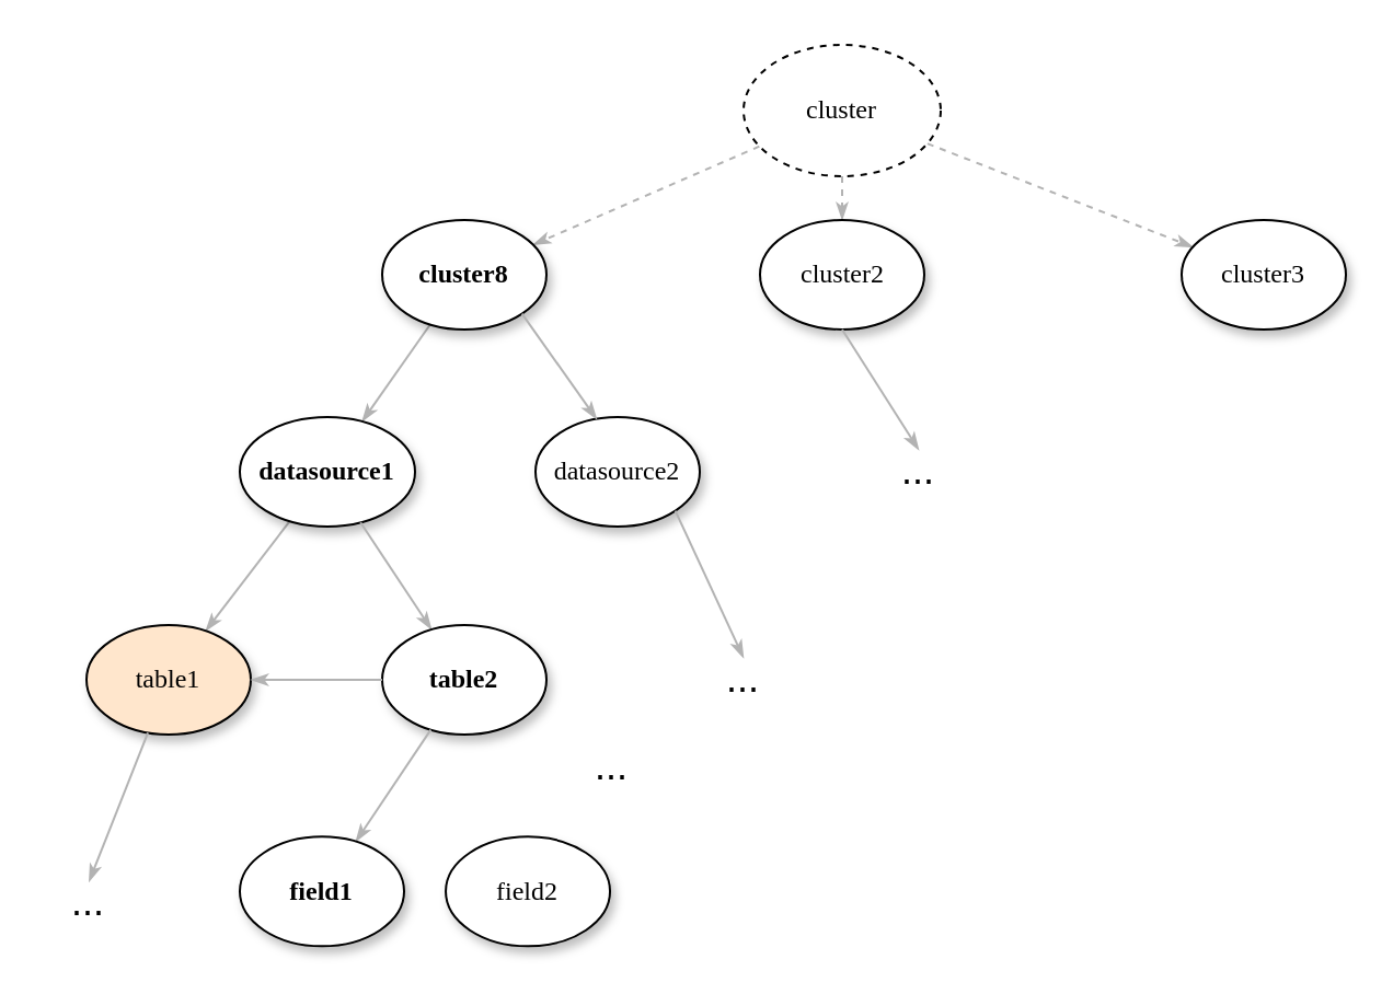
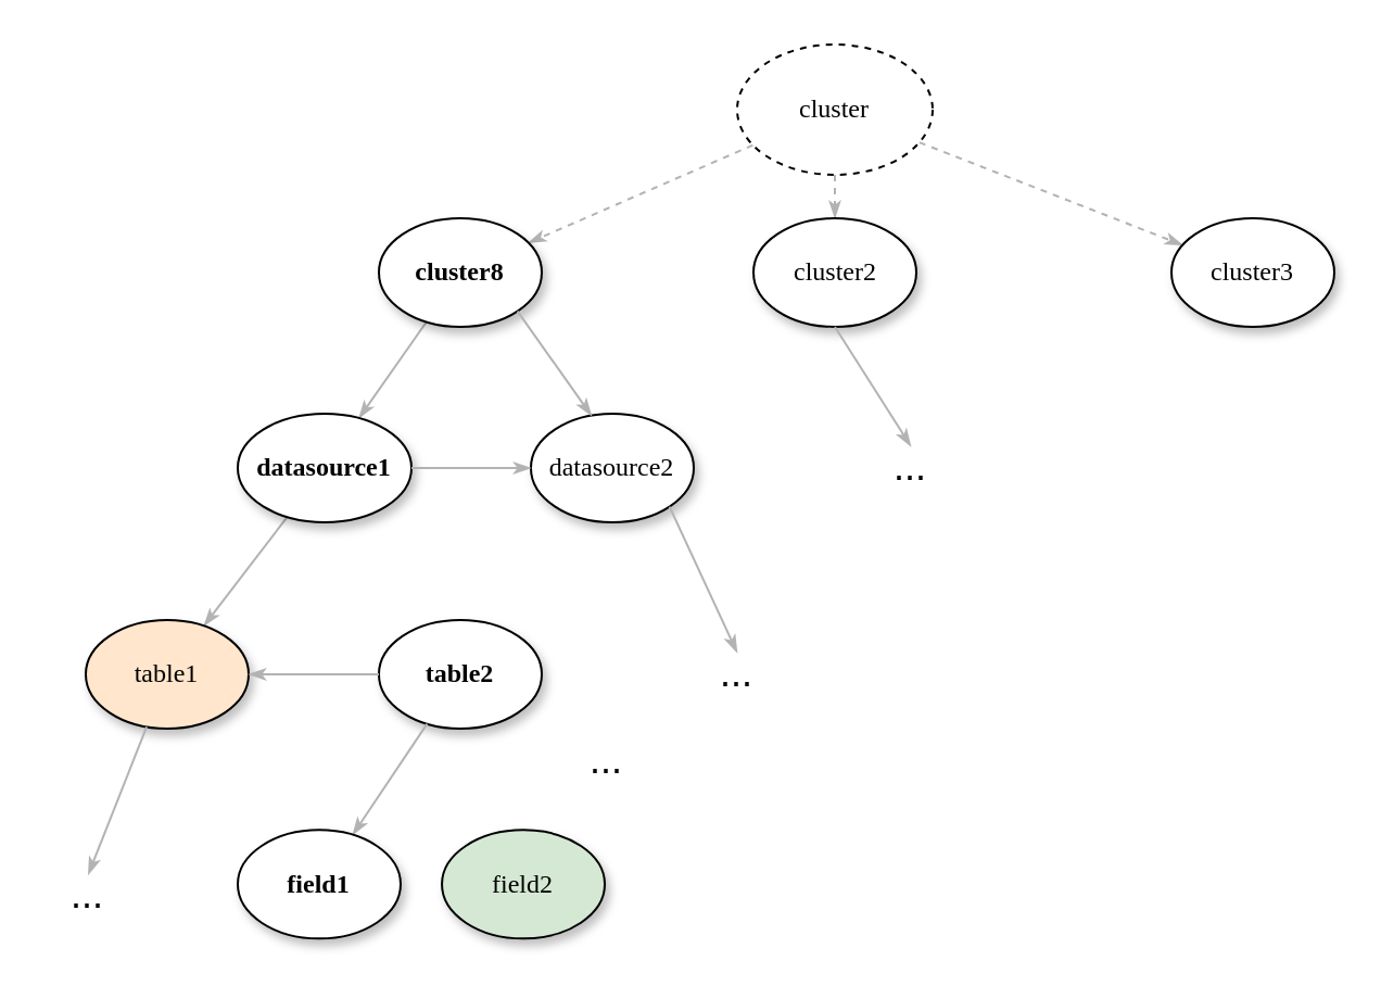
  <mxCell id="0" />
  <mxCell id="1" parent="0" />
  <mxCell id="2" style="edgeStyle=none;rounded=1;html=1;labelBackgroundColor=none;startArrow=none;startFill=0;startSize=5;endArrow=classicThin;endFill=1;endSize=5;jettySize=auto;orthogonalLoop=1;strokeColor=#B3B3B3;strokeWidth=1;fontFamily=Verdana;fontSize=12;dashed=1;" parent="1" source="5" target="6" edge="1"><mxGeometry relative="1" as="geometry" /></mxCell>
  <mxCell id="3" value="" style="edgeStyle=none;rounded=1;html=1;labelBackgroundColor=none;startArrow=none;startFill=0;startSize=5;endArrow=classicThin;endFill=1;endSize=5;jettySize=auto;orthogonalLoop=1;strokeColor=#B3B3B3;strokeWidth=1;fontFamily=Verdana;fontSize=12;dashed=1;" parent="1" source="5" target="9" edge="1"><mxGeometry relative="1" as="geometry" /></mxCell>
  <mxCell id="4" value="" style="edgeStyle=none;rounded=1;html=1;labelBackgroundColor=none;startArrow=none;startFill=0;startSize=5;endArrow=classicThin;endFill=1;endSize=5;jettySize=auto;orthogonalLoop=1;strokeColor=#B3B3B3;strokeWidth=1;fontFamily=Verdana;fontSize=12;dashed=1;" parent="1" source="5" target="7" edge="1"><mxGeometry relative="1" as="geometry" /></mxCell>
  <mxCell id="5" value="cluster" style="ellipse;whiteSpace=wrap;html=1;rounded=0;shadow=0;comic=0;labelBackgroundColor=none;strokeWidth=1;fontFamily=Verdana;fontSize=12;align=center;dashed=1;" parent="1" vertex="1"><mxGeometry x="339" y="20" width="90" height="60" as="geometry" /></mxCell>
  <mxCell id="6" value="&lt;span&gt;cluster2&lt;/span&gt;" style="ellipse;whiteSpace=wrap;html=1;rounded=0;shadow=1;comic=0;labelBackgroundColor=none;strokeWidth=1;fontFamily=Verdana;fontSize=12;align=center;" parent="1" vertex="1"><mxGeometry x="346.5" y="100" width="75" height="50" as="geometry" /></mxCell>
  <mxCell id="7" value="&lt;span&gt;cluster3&lt;/span&gt;" style="ellipse;whiteSpace=wrap;html=1;rounded=0;shadow=1;comic=0;labelBackgroundColor=none;strokeWidth=1;fontFamily=Verdana;fontSize=12;align=center;" parent="1" vertex="1"><mxGeometry x="539" y="100" width="75" height="50" as="geometry" /></mxCell>
  <mxCell id="8" value="" style="edgeStyle=none;rounded=1;html=1;labelBackgroundColor=none;startArrow=none;startFill=0;startSize=5;endArrow=classicThin;endFill=1;endSize=5;jettySize=auto;orthogonalLoop=1;strokeColor=#B3B3B3;strokeWidth=1;fontFamily=Verdana;fontSize=12" parent="1" source="9" target="11" edge="1"><mxGeometry relative="1" as="geometry" /></mxCell>
  <mxCell id="9" value="cluster8" style="ellipse;whiteSpace=wrap;html=1;rounded=0;shadow=1;comic=0;labelBackgroundColor=none;strokeWidth=1;fontFamily=Verdana;fontSize=12;align=center;fontStyle=1" parent="1" vertex="1"><mxGeometry x="174" y="100" width="75" height="50" as="geometry" /></mxCell>
  <mxCell id="10" value="" style="edgeStyle=none;rounded=1;html=1;labelBackgroundColor=none;startArrow=none;startFill=0;startSize=5;endArrow=classicThin;endFill=1;endSize=5;jettySize=auto;orthogonalLoop=1;strokeColor=#B3B3B3;strokeWidth=1;fontFamily=Verdana;fontSize=12" parent="1" source="11" target="12" edge="1"><mxGeometry relative="1" as="geometry" /></mxCell>
  <mxCell id="11" value="&lt;div&gt;datasource1&lt;/div&gt;" style="ellipse;whiteSpace=wrap;html=1;rounded=0;shadow=1;comic=0;labelBackgroundColor=none;strokeWidth=1;fontFamily=Verdana;fontSize=12;align=center;fontStyle=1" parent="1" vertex="1"><mxGeometry x="109" y="190" width="80" height="50" as="geometry" /></mxCell>
  <mxCell id="12" value="&lt;span&gt;table1&lt;/span&gt;" style="ellipse;whiteSpace=wrap;html=1;rounded=0;shadow=1;comic=0;labelBackgroundColor=none;strokeWidth=1;fontFamily=Verdana;fontSize=12;align=center;fillColor=#ffe6cc;" parent="1" vertex="1"><mxGeometry x="39" y="285" width="75" height="50" as="geometry" /></mxCell>
  <mxCell id="13" value="&lt;div&gt;datasource2&lt;/div&gt;" style="ellipse;whiteSpace=wrap;html=1;rounded=0;shadow=1;comic=0;labelBackgroundColor=none;strokeWidth=1;fontFamily=Verdana;fontSize=12;align=center;" vertex="1" parent="1"><mxGeometry x="244" y="190" width="75" height="50" as="geometry" /></mxCell>
  <mxCell id="14" value="" style="edgeStyle=none;rounded=1;html=1;labelBackgroundColor=none;startArrow=none;startFill=0;startSize=5;endArrow=classicThin;endFill=1;endSize=5;jettySize=auto;orthogonalLoop=1;strokeColor=#B3B3B3;strokeWidth=1;fontFamily=Verdana;fontSize=12;exitX=1;exitY=1;exitDx=0;exitDy=0;entryX=0.373;entryY=0.02;entryDx=0;entryDy=0;entryPerimeter=0;" edge="1" parent="1" source="9" target="13"><mxGeometry relative="1" as="geometry"><mxPoint x="269.652" y="142.563" as="sourcePoint" /><mxPoint x="189.004" y="229.999" as="targetPoint" /></mxGeometry></mxCell>
  <mxCell id="15" value="" style="edgeStyle=none;rounded=1;html=1;labelBackgroundColor=none;startArrow=none;startFill=0;startSize=5;endArrow=classicThin;endFill=1;endSize=5;jettySize=auto;orthogonalLoop=1;strokeColor=#B3B3B3;strokeWidth=1;fontFamily=Verdana;fontSize=12;exitX=0.5;exitY=1;exitDx=0;exitDy=0;entryX=0.5;entryY=0;entryDx=0;entryDy=0;" edge="1" parent="1" source="6" target="16"><mxGeometry relative="1" as="geometry"><mxPoint x="389" y="150" as="sourcePoint" /><mxPoint x="384" y="238" as="targetPoint" /></mxGeometry></mxCell>
  <mxCell id="16" value="..." style="text;html=1;strokeColor=none;fillColor=none;align=center;verticalAlign=middle;whiteSpace=wrap;rounded=0;dashed=1;fontSize=18;" vertex="1" parent="1"><mxGeometry x="399" y="205" width="40" height="20" as="geometry" /></mxCell>
  <mxCell id="17" value="" style="edgeStyle=none;rounded=1;html=1;labelBackgroundColor=none;startArrow=none;startFill=0;startSize=5;endArrow=classicThin;endFill=1;endSize=5;jettySize=auto;orthogonalLoop=1;strokeColor=#B3B3B3;strokeWidth=1;fontFamily=Verdana;fontSize=12;exitX=1;exitY=1;exitDx=0;exitDy=0;entryX=0.5;entryY=0;entryDx=0;entryDy=0;" edge="1" parent="1" source="13" target="18"><mxGeometry relative="1" as="geometry"><mxPoint x="339" y="265" as="sourcePoint" /><mxPoint x="339" y="310" as="targetPoint" /></mxGeometry></mxCell>
  <mxCell id="18" value="..." style="text;html=1;strokeColor=none;fillColor=none;align=center;verticalAlign=middle;whiteSpace=wrap;rounded=0;dashed=1;fontSize=18;" vertex="1" parent="1"><mxGeometry x="319" y="300" width="40" height="20" as="geometry" /></mxCell>
- <mxCell id="19" value="" style="edgeStyle=none;rounded=1;html=1;labelBackgroundColor=none;startArrow=none;startFill=0;startSize=5;endArrow=classicThin;endFill=1;endSize=5;jettySize=auto;orthogonalLoop=1;strokeColor=#B3B3B3;strokeWidth=1;fontFamily=Verdana;fontSize=12;" edge="1" parent="1" target="20" source="11"><mxGeometry relative="1" as="geometry"><mxPoint x="243.999" y="237.003" as="sourcePoint" /></mxGeometry></mxCell>
+ <mxCell id="19" value="" style="edgeStyle=none;rounded=1;html=1;labelBackgroundColor=none;startArrow=none;startFill=0;startSize=5;endArrow=classicThin;endFill=1;endSize=5;jettySize=auto;orthogonalLoop=1;strokeColor=#B3B3B3;strokeWidth=1;fontFamily=Verdana;fontSize=12;" edge="1" parent="1" target="13" source="11"><mxGeometry relative="1" as="geometry"><mxPoint x="243.999" y="237.003" as="sourcePoint" /></mxGeometry></mxCell>
  <mxCell id="20" value="&lt;span&gt;table2&lt;/span&gt;" style="ellipse;whiteSpace=wrap;html=1;rounded=0;shadow=1;comic=0;labelBackgroundColor=none;strokeWidth=1;fontFamily=Verdana;fontSize=12;align=center;fontStyle=1" vertex="1" parent="1"><mxGeometry x="174" y="285" width="75" height="50" as="geometry" /></mxCell>
  <mxCell id="21" value="" style="edgeStyle=none;rounded=1;html=1;labelBackgroundColor=none;startArrow=none;startFill=0;startSize=5;endArrow=classicThin;endFill=1;endSize=5;jettySize=auto;orthogonalLoop=1;strokeColor=#B3B3B3;strokeWidth=1;fontFamily=Verdana;fontSize=12" edge="1" parent="1" target="22" source="20"><mxGeometry relative="1" as="geometry"><mxPoint x="179.979" y="334.563" as="sourcePoint" /></mxGeometry></mxCell>
  <mxCell id="22" value="&lt;div&gt;field1&lt;/div&gt;" style="ellipse;whiteSpace=wrap;html=1;rounded=0;shadow=1;comic=0;labelBackgroundColor=none;strokeWidth=1;fontFamily=Verdana;fontSize=12;align=center;fontStyle=1" vertex="1" parent="1"><mxGeometry x="109" y="381.68" width="75" height="50" as="geometry" /></mxCell>
  <mxCell id="23" value="" style="edgeStyle=none;rounded=1;html=1;labelBackgroundColor=none;startArrow=none;startFill=0;startSize=5;endArrow=classicThin;endFill=1;endSize=5;jettySize=auto;orthogonalLoop=1;strokeColor=#B3B3B3;strokeWidth=1;fontFamily=Verdana;fontSize=12;" edge="1" parent="1" target="12" source="20"><mxGeometry relative="1" as="geometry"><mxPoint x="207.975" y="339.12" as="sourcePoint" /></mxGeometry></mxCell>
- <mxCell id="24" value="&lt;span&gt;field2&lt;/span&gt;" style="ellipse;whiteSpace=wrap;html=1;rounded=0;shadow=1;comic=0;labelBackgroundColor=none;strokeWidth=1;fontFamily=Verdana;fontSize=12;align=center;" vertex="1" parent="1"><mxGeometry x="203.02" y="381.68" width="75" height="50" as="geometry" /></mxCell>
+ <mxCell id="24" value="&lt;span&gt;field2&lt;/span&gt;" style="ellipse;whiteSpace=wrap;html=1;rounded=0;shadow=1;comic=0;labelBackgroundColor=none;strokeWidth=1;fontFamily=Verdana;fontSize=12;align=center;fillColor=#d5e8d4;" vertex="1" parent="1"><mxGeometry x="203.02" y="381.68" width="75" height="50" as="geometry" /></mxCell>
  <mxCell id="25" value="" style="edgeStyle=none;rounded=1;html=1;labelBackgroundColor=none;startArrow=none;startFill=0;startSize=5;endArrow=classicThin;endFill=1;endSize=5;jettySize=auto;orthogonalLoop=1;strokeColor=#B3B3B3;strokeWidth=1;fontFamily=Verdana;fontSize=12;entryX=0.5;entryY=0;entryDx=0;entryDy=0;" edge="1" parent="1" target="26" source="12"><mxGeometry relative="1" as="geometry"><mxPoint x="8.998" y="334.996" as="sourcePoint" /><mxPoint x="40.16" y="412.2" as="targetPoint" /></mxGeometry></mxCell>
  <mxCell id="26" value="..." style="text;html=1;strokeColor=none;fillColor=none;align=center;verticalAlign=middle;whiteSpace=wrap;rounded=0;dashed=1;fontSize=18;" vertex="1" parent="1"><mxGeometry x="20.16" y="402.2" width="40" height="20" as="geometry" /></mxCell>
  <mxCell id="27" value="..." style="text;html=1;strokeColor=none;fillColor=none;align=center;verticalAlign=middle;whiteSpace=wrap;rounded=0;dashed=1;fontSize=18;" vertex="1" parent="1"><mxGeometry x="259" y="340" width="40" height="20" as="geometry" /></mxCell>
